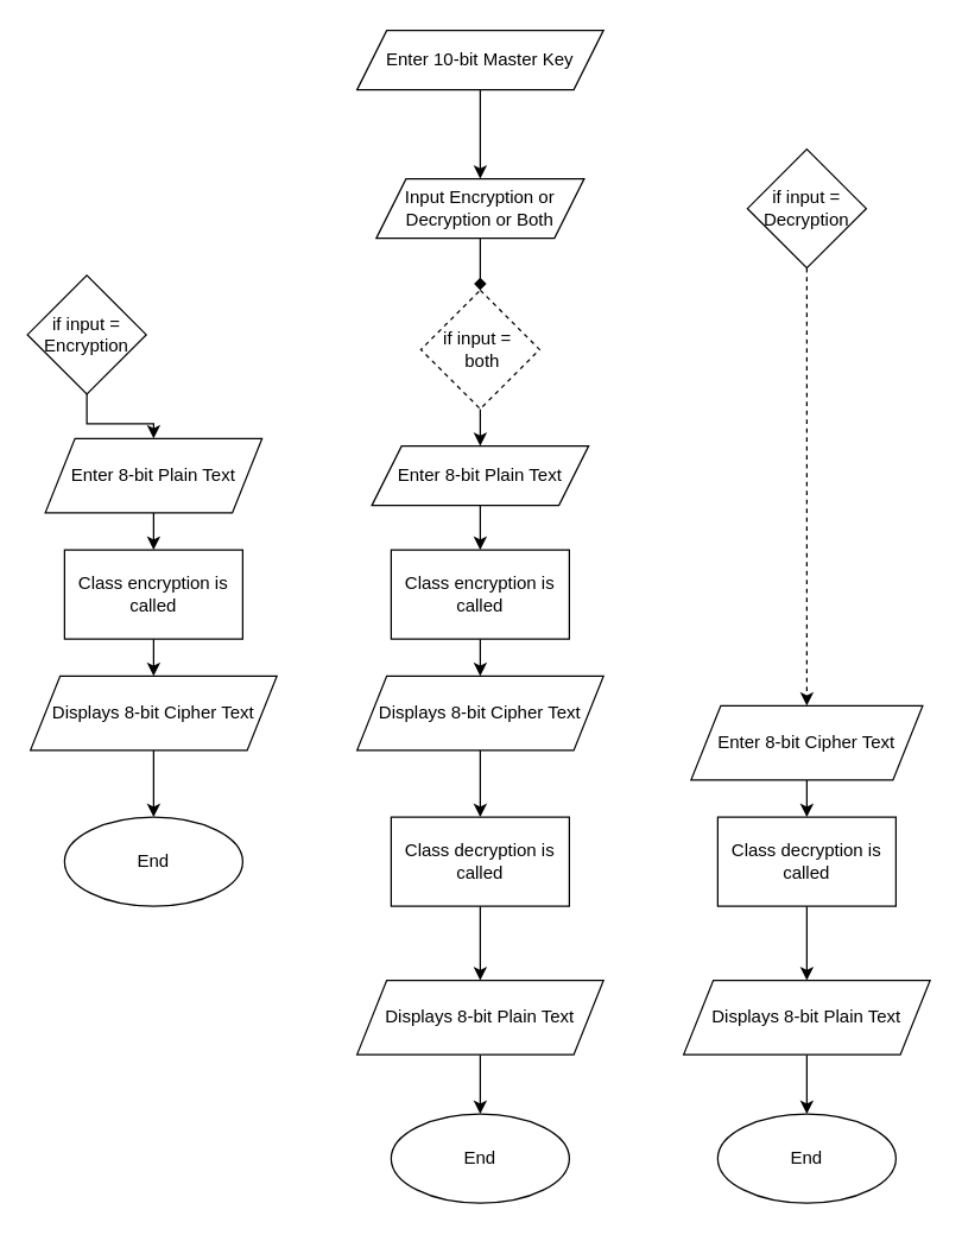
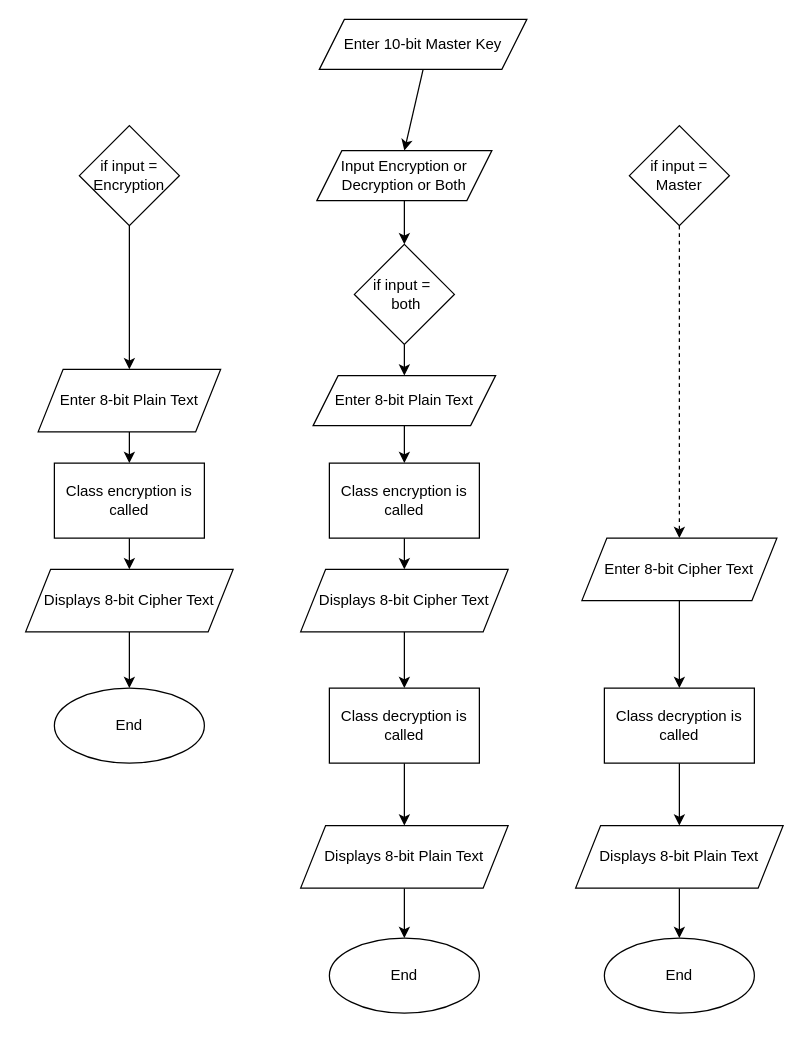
  <mxCell id="0" />
  <mxCell id="1" parent="0" />
- <mxCell id="2" value="Enter 10-bit Master Key" style="shape=parallelogram;perimeter=parallelogramPerimeter;whiteSpace=wrap;html=1;fixedSize=1;" vertex="1" parent="1"><mxGeometry x="240" y="20" width="166" height="40" as="geometry" /></mxCell>
+ <mxCell id="2" value="Enter 10-bit Master Key" style="shape=parallelogram;perimeter=parallelogramPerimeter;whiteSpace=wrap;html=1;fixedSize=1;" vertex="1" parent="1"><mxGeometry x="255" y="15" width="166" height="40" as="geometry" /></mxCell>
  <mxCell id="3" value="" style="endArrow=classic;html=1;rounded=0;exitX=0.5;exitY=1;exitDx=0;exitDy=0;" edge="1" parent="1" source="2"><mxGeometry width="50" height="50" relative="1" as="geometry"><mxPoint x="493" y="300" as="sourcePoint" /><mxPoint x="323" y="120" as="targetPoint" /></mxGeometry></mxCell>
- <mxCell id="4" value="" style="edgeStyle=orthogonalEdgeStyle;rounded=0;orthogonalLoop=1;jettySize=auto;html=1;endArrow=diamond;" edge="1" parent="1" source="5" target="17"><mxGeometry relative="1" as="geometry" /></mxCell>
+ <mxCell id="4" value="" style="edgeStyle=orthogonalEdgeStyle;rounded=0;orthogonalLoop=1;jettySize=auto;html=1;" edge="1" parent="1" source="5" target="17"><mxGeometry relative="1" as="geometry" /></mxCell>
  <mxCell id="5" value="&lt;span&gt;Input Encryption or Decryption or Both&lt;/span&gt;" style="shape=parallelogram;perimeter=parallelogramPerimeter;whiteSpace=wrap;html=1;fixedSize=1;" vertex="1" parent="1"><mxGeometry x="253" y="120" width="140" height="40" as="geometry" /></mxCell>
  <mxCell id="6" value="" style="edgeStyle=orthogonalEdgeStyle;rounded=0;orthogonalLoop=1;jettySize=auto;html=1;" edge="1" parent="1" source="7" target="24"><mxGeometry relative="1" as="geometry"><mxPoint x="103" y="220" as="targetPoint" /></mxGeometry></mxCell>
- <mxCell id="7" value="if input = Encryption" style="rhombus;whiteSpace=wrap;html=1;" vertex="1" parent="1"><mxGeometry x="18" y="185" width="80" height="80" as="geometry" /></mxCell>
+ <mxCell id="7" value="if input = Encryption" style="rhombus;whiteSpace=wrap;html=1;" vertex="1" parent="1"><mxGeometry x="63" y="100" width="80" height="80" as="geometry" /></mxCell>
  <mxCell id="8" value="" style="edgeStyle=orthogonalEdgeStyle;rounded=0;orthogonalLoop=1;jettySize=auto;html=1;entryX=0.5;entryY=0;entryDx=0;entryDy=0;" edge="1" parent="1" source="9" target="28"><mxGeometry relative="1" as="geometry"><mxPoint x="103" y="440" as="targetPoint" /></mxGeometry></mxCell>
  <mxCell id="9" value="Class encryption is called" style="whiteSpace=wrap;html=1;" vertex="1" parent="1"><mxGeometry x="43" y="370" width="120" height="60" as="geometry" /></mxCell>
  <mxCell id="10" value="End" style="ellipse;whiteSpace=wrap;html=1;" vertex="1" parent="1"><mxGeometry x="43" y="550" width="120" height="60" as="geometry" /></mxCell>
  <mxCell id="11" value="" style="edgeStyle=orthogonalEdgeStyle;rounded=0;orthogonalLoop=1;jettySize=auto;html=1;entryX=0.5;entryY=0;entryDx=0;entryDy=0;dashed=1;" edge="1" parent="1" source="12" target="30"><mxGeometry relative="1" as="geometry"><mxPoint x="543" y="240" as="targetPoint" /></mxGeometry></mxCell>
- <mxCell id="12" value="&lt;span&gt;if input = Decryption&lt;/span&gt;" style="rhombus;whiteSpace=wrap;html=1;" vertex="1" parent="1"><mxGeometry x="503" y="100" width="80" height="80" as="geometry" /></mxCell>
+ <mxCell id="12" value="&lt;span&gt;if input = Master&lt;/span&gt;" style="rhombus;whiteSpace=wrap;html=1;" vertex="1" parent="1"><mxGeometry x="503" y="100" width="80" height="80" as="geometry" /></mxCell>
  <mxCell id="13" value="" style="edgeStyle=orthogonalEdgeStyle;rounded=0;orthogonalLoop=1;jettySize=auto;html=1;entryX=0.5;entryY=0;entryDx=0;entryDy=0;" edge="1" parent="1" source="14" target="32"><mxGeometry relative="1" as="geometry"><mxPoint x="543" y="410" as="targetPoint" /></mxGeometry></mxCell>
  <mxCell id="14" value="&lt;span&gt;Class decryption is called&lt;/span&gt;" style="whiteSpace=wrap;html=1;" vertex="1" parent="1"><mxGeometry x="483" y="550" width="120" height="60" as="geometry" /></mxCell>
  <mxCell id="15" value="End" style="ellipse;whiteSpace=wrap;html=1;" vertex="1" parent="1"><mxGeometry x="483" y="750" width="120" height="60" as="geometry" /></mxCell>
  <mxCell id="16" value="" style="edgeStyle=orthogonalEdgeStyle;rounded=0;orthogonalLoop=1;jettySize=auto;html=1;" edge="1" parent="1" source="17"><mxGeometry relative="1" as="geometry"><mxPoint x="323" y="300" as="targetPoint" /></mxGeometry></mxCell>
- <mxCell id="17" value="if input =&amp;nbsp; &amp;nbsp;both" style="rhombus;whiteSpace=wrap;html=1;dashed=1;" vertex="1" parent="1"><mxGeometry x="283" y="195" width="80" height="80" as="geometry" /></mxCell>
+ <mxCell id="17" value="if input =&amp;nbsp; &amp;nbsp;both" style="rhombus;whiteSpace=wrap;html=1;" vertex="1" parent="1"><mxGeometry x="283" y="195" width="80" height="80" as="geometry" /></mxCell>
  <mxCell id="18" value="" style="edgeStyle=orthogonalEdgeStyle;rounded=0;orthogonalLoop=1;jettySize=auto;html=1;entryX=0.5;entryY=0;entryDx=0;entryDy=0;" edge="1" parent="1" source="19" target="34"><mxGeometry relative="1" as="geometry"><mxPoint x="323" y="450" as="targetPoint" /></mxGeometry></mxCell>
  <mxCell id="19" value="&lt;span&gt;Class encryption is called&lt;/span&gt;" style="whiteSpace=wrap;html=1;" vertex="1" parent="1"><mxGeometry x="263" y="370" width="120" height="60" as="geometry" /></mxCell>
  <mxCell id="20" value="" style="edgeStyle=orthogonalEdgeStyle;rounded=0;orthogonalLoop=1;jettySize=auto;html=1;" edge="1" parent="1" source="21"><mxGeometry relative="1" as="geometry"><mxPoint x="323" y="660" as="targetPoint" /></mxGeometry></mxCell>
  <mxCell id="21" value="&lt;span&gt;Class decryption is called&lt;/span&gt;" style="whiteSpace=wrap;html=1;" vertex="1" parent="1"><mxGeometry x="263" y="550" width="120" height="60" as="geometry" /></mxCell>
  <mxCell id="22" value="&lt;span&gt;End&lt;/span&gt;" style="ellipse;whiteSpace=wrap;html=1;" vertex="1" parent="1"><mxGeometry x="263" y="750" width="120" height="60" as="geometry" /></mxCell>
  <mxCell id="23" value="" style="edgeStyle=orthogonalEdgeStyle;rounded=0;orthogonalLoop=1;jettySize=auto;html=1;" edge="1" parent="1" source="24" target="9"><mxGeometry relative="1" as="geometry" /></mxCell>
  <mxCell id="24" value="&lt;span&gt;Enter 8-bit Plain Text&lt;/span&gt;" style="shape=parallelogram;perimeter=parallelogramPerimeter;whiteSpace=wrap;html=1;fixedSize=1;" vertex="1" parent="1"><mxGeometry x="30" y="295" width="146" height="50" as="geometry" /></mxCell>
  <mxCell id="25" value="" style="edgeStyle=orthogonalEdgeStyle;rounded=0;orthogonalLoop=1;jettySize=auto;html=1;" edge="1" parent="1" source="26" target="19"><mxGeometry relative="1" as="geometry" /></mxCell>
  <mxCell id="26" value="&lt;span&gt;Enter 8-bit Plain Text&lt;/span&gt;" style="shape=parallelogram;perimeter=parallelogramPerimeter;whiteSpace=wrap;html=1;fixedSize=1;" vertex="1" parent="1"><mxGeometry x="250" y="300" width="146" height="40" as="geometry" /></mxCell>
  <mxCell id="27" style="edgeStyle=orthogonalEdgeStyle;rounded=0;orthogonalLoop=1;jettySize=auto;html=1;entryX=0.5;entryY=0;entryDx=0;entryDy=0;" edge="1" parent="1" source="28" target="10"><mxGeometry relative="1" as="geometry" /></mxCell>
  <mxCell id="28" value="Displays 8-bit Cipher Text" style="shape=parallelogram;perimeter=parallelogramPerimeter;whiteSpace=wrap;html=1;fixedSize=1;" vertex="1" parent="1"><mxGeometry x="20" y="455" width="166" height="50" as="geometry" /></mxCell>
  <mxCell id="29" style="edgeStyle=orthogonalEdgeStyle;rounded=0;orthogonalLoop=1;jettySize=auto;html=1;entryX=0.5;entryY=0;entryDx=0;entryDy=0;" edge="1" parent="1" source="30" target="14"><mxGeometry relative="1" as="geometry" /></mxCell>
- <mxCell id="30" value="&lt;span&gt;Enter 8-bit Cipher Text&lt;/span&gt;" style="shape=parallelogram;perimeter=parallelogramPerimeter;whiteSpace=wrap;html=1;fixedSize=1;" vertex="1" parent="1"><mxGeometry x="465" y="475" width="156" height="50" as="geometry" /></mxCell>
+ <mxCell id="30" value="&lt;span&gt;Enter 8-bit Cipher Text&lt;/span&gt;" style="shape=parallelogram;perimeter=parallelogramPerimeter;whiteSpace=wrap;html=1;fixedSize=1;" vertex="1" parent="1"><mxGeometry x="465" y="430" width="156" height="50" as="geometry" /></mxCell>
  <mxCell id="31" style="edgeStyle=orthogonalEdgeStyle;rounded=0;orthogonalLoop=1;jettySize=auto;html=1;entryX=0.5;entryY=0;entryDx=0;entryDy=0;" edge="1" parent="1" source="32" target="15"><mxGeometry relative="1" as="geometry" /></mxCell>
  <mxCell id="32" value="Displays 8-bit Plain Text" style="shape=parallelogram;perimeter=parallelogramPerimeter;whiteSpace=wrap;html=1;fixedSize=1;" vertex="1" parent="1"><mxGeometry x="460" y="660" width="166" height="50" as="geometry" /></mxCell>
  <mxCell id="33" style="edgeStyle=orthogonalEdgeStyle;rounded=0;orthogonalLoop=1;jettySize=auto;html=1;entryX=0.5;entryY=0;entryDx=0;entryDy=0;" edge="1" parent="1" source="34" target="21"><mxGeometry relative="1" as="geometry" /></mxCell>
  <mxCell id="34" value="Displays 8-bit Cipher Text" style="shape=parallelogram;perimeter=parallelogramPerimeter;whiteSpace=wrap;html=1;fixedSize=1;" vertex="1" parent="1"><mxGeometry x="240" y="455" width="166" height="50" as="geometry" /></mxCell>
  <mxCell id="35" style="edgeStyle=orthogonalEdgeStyle;rounded=0;orthogonalLoop=1;jettySize=auto;html=1;entryX=0.5;entryY=0;entryDx=0;entryDy=0;" edge="1" parent="1" source="36" target="22"><mxGeometry relative="1" as="geometry" /></mxCell>
  <mxCell id="36" value="Displays 8-bit Plain Text" style="shape=parallelogram;perimeter=parallelogramPerimeter;whiteSpace=wrap;html=1;fixedSize=1;" vertex="1" parent="1"><mxGeometry x="240" y="660" width="166" height="50" as="geometry" /></mxCell>
